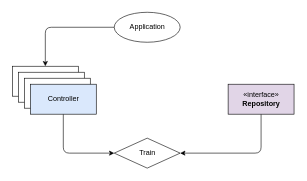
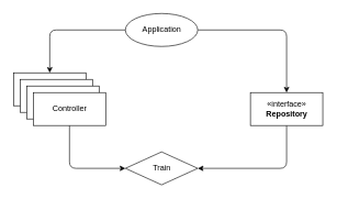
  <mxCell id="0" />
  <mxCell id="1" parent="0" />
  <mxCell id="2" style="edgeStyle=none;html=1;exitX=0.5;exitY=1;exitDx=0;exitDy=0;entryX=1;entryY=0.5;entryDx=0;entryDy=0;" edge="1" parent="1" source="3" target="12"><mxGeometry relative="1" as="geometry"><Array as="points"><mxPoint x="435" y="255" /></Array></mxGeometry></mxCell>
- <mxCell id="3" value="«interface»&lt;br&gt;&lt;b&gt;Repository&lt;/b&gt;" style="html=1;fillColor=#e1d5e7;" vertex="1" parent="1"><mxGeometry x="380" y="140" width="110" height="50" as="geometry" /></mxCell>
+ <mxCell id="3" value="«interface»&lt;br&gt;&lt;b&gt;Repository&lt;/b&gt;" style="html=1;" vertex="1" parent="1"><mxGeometry x="380" y="140" width="110" height="50" as="geometry" /></mxCell>
+ <mxCell id="4" style="edgeStyle=none;html=1;exitX=1;exitY=0.5;exitDx=0;exitDy=0;entryX=0.5;entryY=0;entryDx=0;entryDy=0;" edge="1" parent="1" source="6" target="3"><mxGeometry relative="1" as="geometry"><Array as="points"><mxPoint x="435" y="45" /></Array></mxGeometry></mxCell>
  <mxCell id="5" style="edgeStyle=none;html=1;exitX=0;exitY=0.5;exitDx=0;exitDy=0;entryX=0.5;entryY=0;entryDx=0;entryDy=0;" edge="1" parent="1" source="6" target="7"><mxGeometry relative="1" as="geometry"><Array as="points"><mxPoint x="75" y="45" /></Array></mxGeometry></mxCell>
  <mxCell id="6" value="Application" style="ellipse;html=1;" vertex="1" parent="1"><mxGeometry x="190" y="20" width="110" height="50" as="geometry" /></mxCell>
  <mxCell id="7" value="View 1" style="html=1;" vertex="1" parent="1"><mxGeometry x="20" y="110" width="110" height="50" as="geometry" /></mxCell>
  <mxCell id="8" value="View 1" style="html=1;" vertex="1" parent="1"><mxGeometry x="30" y="120" width="110" height="50" as="geometry" /></mxCell>
  <mxCell id="9" value="View 1" style="html=1;" vertex="1" parent="1"><mxGeometry x="40" y="130" width="110" height="50" as="geometry" /></mxCell>
  <mxCell id="10" style="edgeStyle=none;html=1;exitX=0.5;exitY=1;exitDx=0;exitDy=0;entryX=0;entryY=0.5;entryDx=0;entryDy=0;" edge="1" parent="1" source="11" target="12"><mxGeometry relative="1" as="geometry"><Array as="points"><mxPoint x="105" y="255" /></Array></mxGeometry></mxCell>
- <mxCell id="11" value="Controller" style="html=1;fillColor=#dae8fc;" vertex="1" parent="1"><mxGeometry x="50" y="140" width="110" height="50" as="geometry" /></mxCell>
+ <mxCell id="11" value="Controller" style="html=1;" vertex="1" parent="1"><mxGeometry x="50" y="140" width="110" height="50" as="geometry" /></mxCell>
  <mxCell id="12" value="Train" style="rhombus;html=1;" vertex="1" parent="1"><mxGeometry x="190" y="230" width="110" height="50" as="geometry" /></mxCell>
